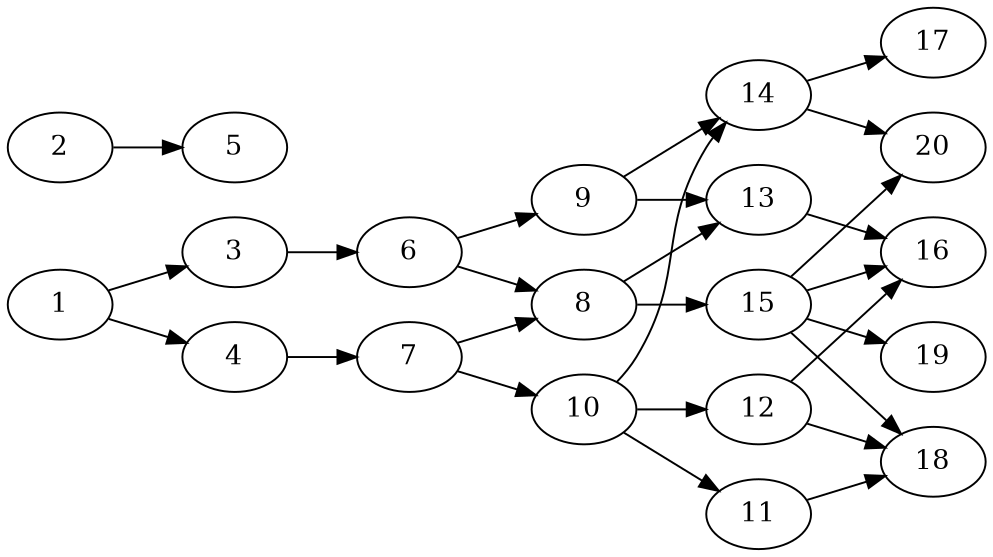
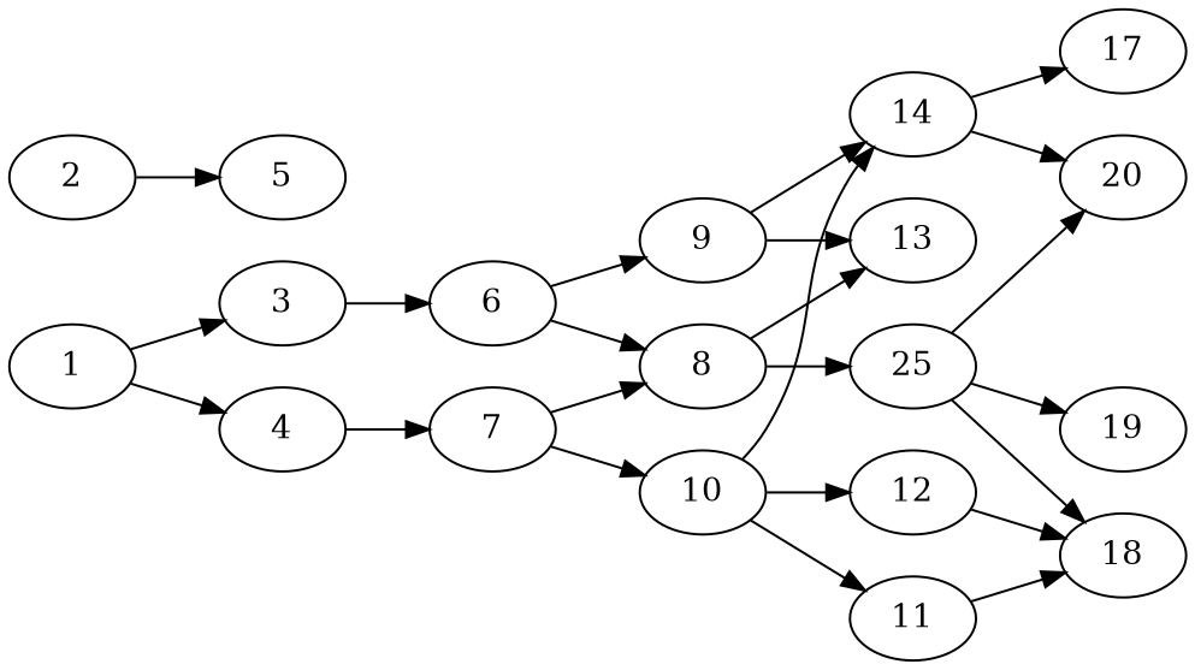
  digraph {
    rankdir=LR
    node [alpha=0.05 compute_size=782757789696 result_size=0]
    1 [alpha=0.09 compute_size=881830360716 ram=45166512 result_size=54272 trans_size=1016906]
    3 [alpha=0.17 compute_size=67066593413 ram=25792274 result_size=29696 trans_size=751372]
    4 [alpha=0.04 ram=5559658 result_size=54272 trans_size=273292]
    6 [alpha=0.11 compute_size=296320958492 ram=2232743 result_size=91136 trans_size=258345]
    7 [alpha=0.15 compute_size=453754181503 ram=21077598 result_size=13312 trans_size=624788]
    5 [alpha=0.12 ram=47051908 trans_size=827755]
    8 [alpha=0.01 compute_size=104956247902 ram=3851558 result_size=29696 trans_size=23104]
    9 [alpha=0.14 compute_size=657446069894 ram=48354744 result_size=9216 trans_size=357767]
    10 [alpha=0.08 compute_size=98060071906 ram=21428662 result_size=29696 trans_size=404773]
    2 [alpha=0.14 compute_size=725232101 ram=36302004 result_size=70656 trans_size=660455]
    13 [compute_size=10211931736 ram=16593385 result_size=13312 trans_size=685256]
-   15 [alpha=0.06 compute_size=1737559454 ram=20524020 result_size=70656 trans_size=1039489]
+   15 [alpha=0.06 compute_size=1737559454 ram=20524020 result_size=70656 trans_size=1039489 label=25]
    14 [compute_size=248407866356 ram=25719168 result_size=91136 trans_size=901829]
    11 [compute_size=134217728000 ram=37570460 result_size=1024 trans_size=833820]
    12 [alpha=0.18 compute_size=28991029248 ram=24060602 result_size=29696 trans_size=684218]
-   16 [alpha=0.08 compute_size=21092140192 ram=50409352 trans_size=319966]
    18 [alpha=0.03 compute_size=549755813888 ram=50440272 trans_size=682343]
    20 [alpha=0.03 compute_size=22734094208 ram=11423239 trans_size=62516]
    19 [alpha=0.16 compute_size=549755813888 ram=47773012 trans_size=441811]
    17 [alpha=0.15 compute_size=440908580093 ram=49001104 trans_size=258095]
    1 -> 3
    1 -> 4
    3 -> 6
    4 -> 7
    6 -> 8
    6 -> 9
    7 -> 8
    7 -> 10
    8 -> 13
    8 -> 15
    9 -> 13
    9 -> 14
    10 -> 14
    10 -> 11
    10 -> 12
    2 -> 5
-   13 -> 16
-   15 -> 16
    15 -> 18
    15 -> 20
    15 -> 19
    14 -> 20
    14 -> 17
    11 -> 18
-   12 -> 16
    12 -> 18
  }
